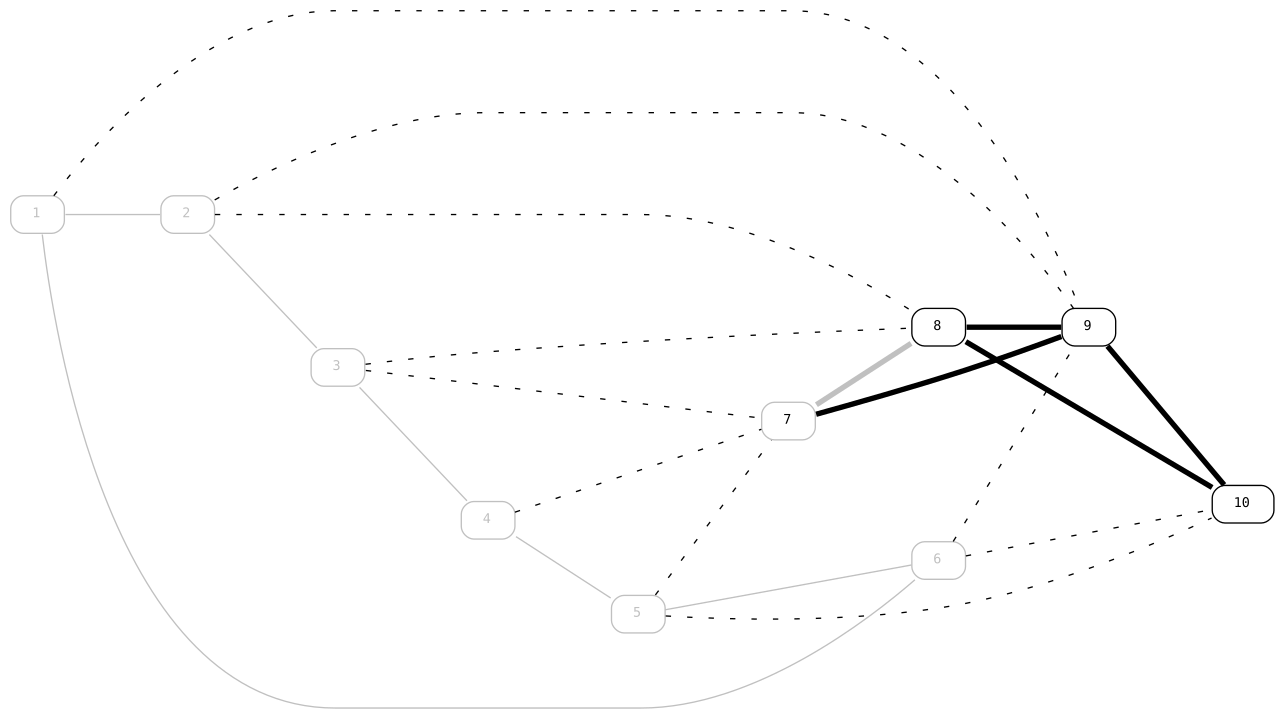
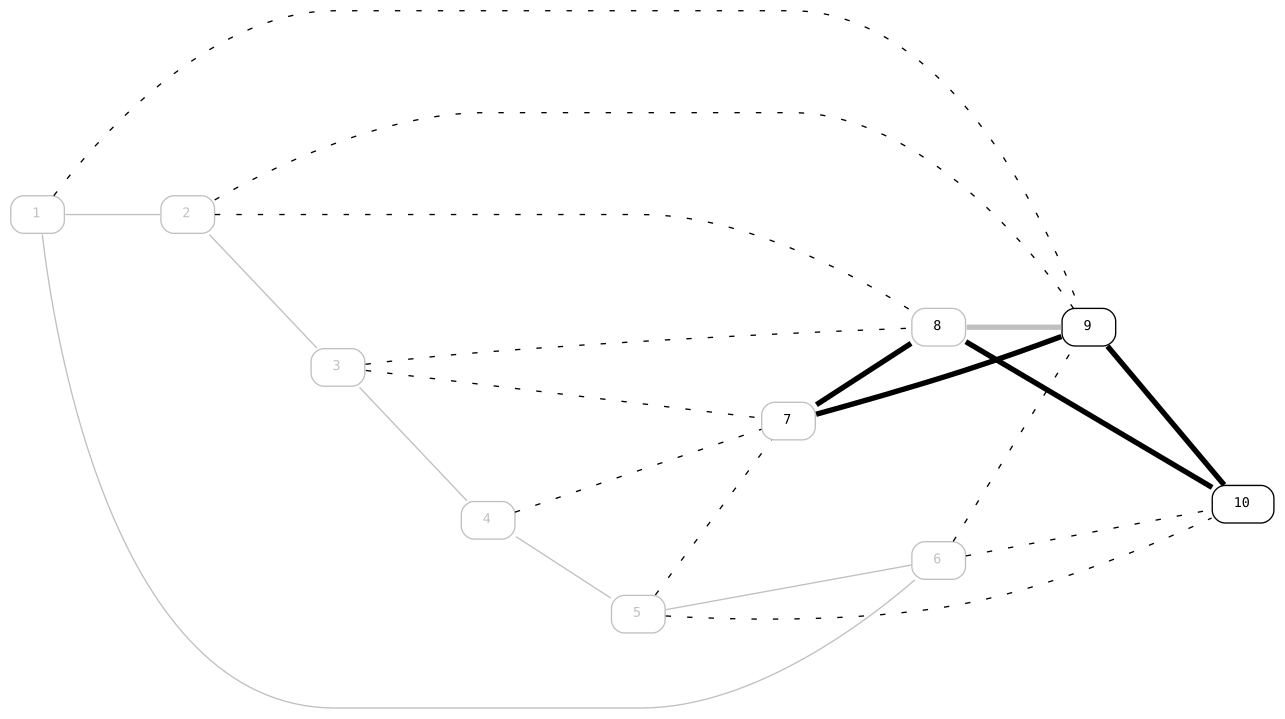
  graph {
    fontname="DejaVu Sans Mono"
    rankdir=LR
    node [color=grey fontcolor=grey fontname="DejaVu Sans Mono" fontsize=5 penwidth=0.5 shape=box style=rounded]
    edge [color=black fontname="DejaVu Sans Mono" penwidth=0.5 style=dotted]
    1 [height=0 width=0]
    2 [height=0 width=0]
    9 [color=black fontcolor=black height=0 width=0]
    3 [height=0 width=0]
-   8 [color=black fontcolor=black height=0 width=0]
+   8 [fontcolor=black height=0 width=0]
    10 [color=black fontcolor=black height=0 width=0]
    4 [height=0 width=0]
    7 [fontcolor=black height=0 width=0]
    5 [height=0 width=0]
    6 [height=0 width=0]
    1 -- 2 [color=grey style=""]
    1 -- 9
    2 -- 9
    2 -- 3 [color=grey style=""]
    2 -- 8
    9 -- 10 [penwidth=2 style=solid]
    3 -- 8
    3 -- 4 [color=grey style=""]
    3 -- 7
-   8 -- 9 [penwidth=2 style=solid]
+   8 -- 9 [color=grey penwidth=2 style=solid]
    8 -- 10 [penwidth=2 style=solid]
    4 -- 7
    4 -- 5 [color=grey style=""]
    7 -- 9 [penwidth=2 style=solid]
-   7 -- 8 [color=grey penwidth=2 style=solid]
+   7 -- 8 [penwidth=2 style=solid]
    5 -- 10
    5 -- 7
    5 -- 6 [color=grey style=""]
    6 -- 1 [color=grey style=""]
    6 -- 9
    6 -- 10
  }
